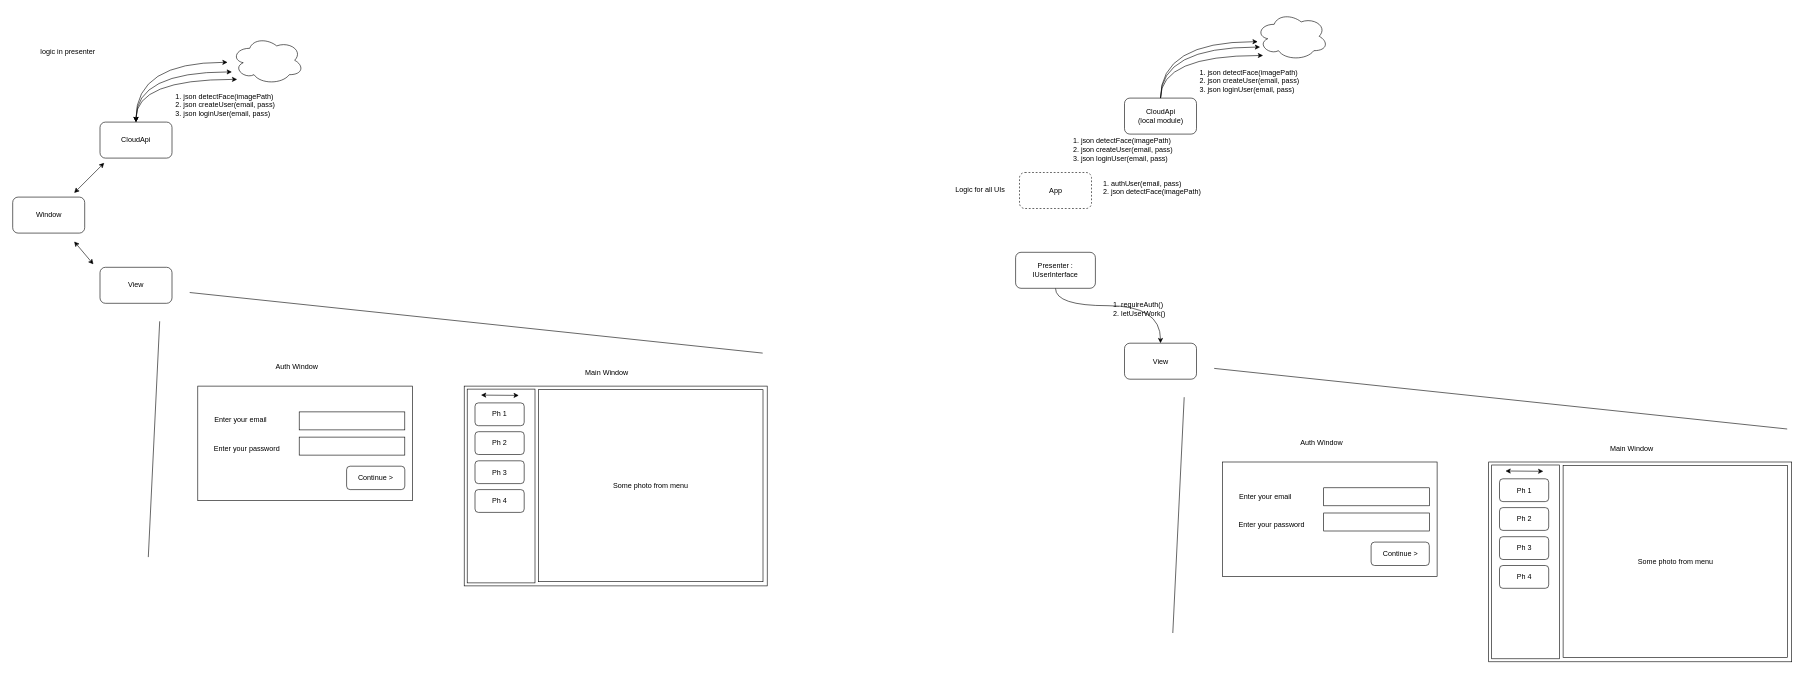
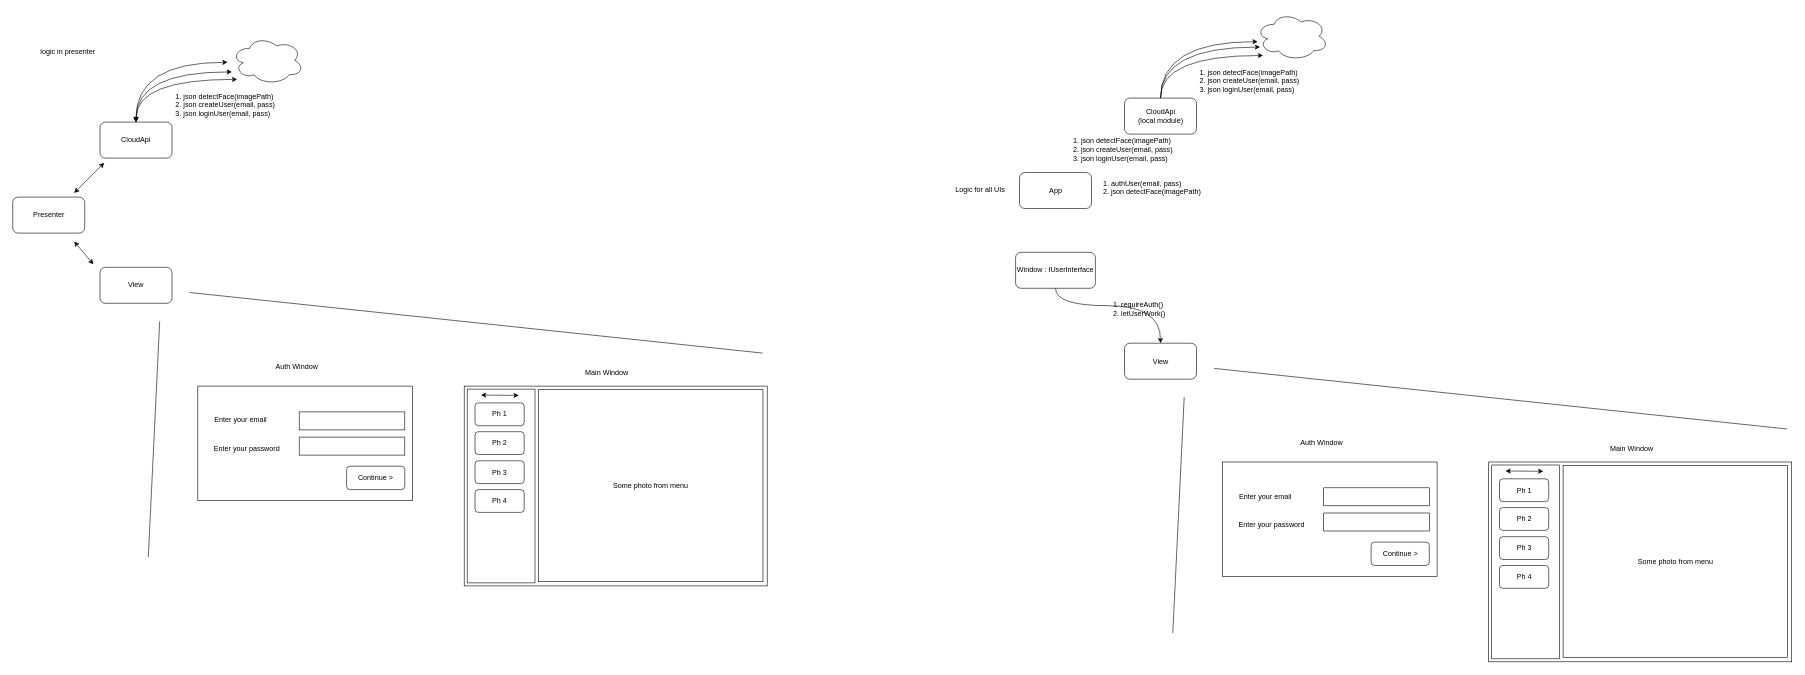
  <mxCell id="0" />
  <mxCell id="1" parent="0" />
- <mxCell id="2" value="App&lt;br&gt;" style="rounded=1;whiteSpace=wrap;html=1;dashed=1;" vertex="1" parent="1"><mxGeometry x="1698.5" y="287" width="120" height="60" as="geometry" /></mxCell>
+ <mxCell id="2" value="App&lt;br&gt;" style="rounded=1;whiteSpace=wrap;html=1;" vertex="1" parent="1"><mxGeometry x="1698.5" y="287" width="120" height="60" as="geometry" /></mxCell>
  <mxCell id="3" style="edgeStyle=orthogonalEdgeStyle;rounded=0;orthogonalLoop=1;jettySize=auto;html=1;curved=1;exitX=0.5;exitY=0;exitDx=0;exitDy=0;startArrow=none;startFill=0;" edge="1" parent="1" source="4"><mxGeometry relative="1" as="geometry"><mxPoint x="2095.5" y="69" as="targetPoint" /><Array as="points"><mxPoint x="1933.5" y="69" /></Array></mxGeometry></mxCell>
  <mxCell id="4" value="CloudApi&lt;br&gt;(local module)&lt;br&gt;" style="rounded=1;whiteSpace=wrap;html=1;" vertex="1" parent="1"><mxGeometry x="1873.5" y="163" width="120" height="60" as="geometry" /></mxCell>
  <mxCell id="5" value="View" style="rounded=1;whiteSpace=wrap;html=1;" vertex="1" parent="1"><mxGeometry x="1873.5" y="571.5" width="120" height="60" as="geometry" /></mxCell>
  <mxCell id="6" value="" style="rounded=0;whiteSpace=wrap;html=1;" vertex="1" parent="1"><mxGeometry x="2480.5" y="769.5" width="505" height="333" as="geometry" /></mxCell>
  <mxCell id="7" value="" style="rounded=0;whiteSpace=wrap;html=1;" vertex="1" parent="1"><mxGeometry x="2485.5" y="774.5" width="113" height="323" as="geometry" /></mxCell>
  <mxCell id="8" value="" style="endArrow=classic;startArrow=classic;html=1;" edge="1" parent="1"><mxGeometry width="50" height="50" relative="1" as="geometry"><mxPoint x="2508.5" y="784.5" as="sourcePoint" /><mxPoint x="2571.5" y="785" as="targetPoint" /></mxGeometry></mxCell>
  <mxCell id="9" value="Ph 1" style="rounded=1;whiteSpace=wrap;html=1;" vertex="1" parent="1"><mxGeometry x="2498.5" y="797.5" width="82" height="38" as="geometry" /></mxCell>
  <mxCell id="10" value="Ph 2" style="rounded=1;whiteSpace=wrap;html=1;" vertex="1" parent="1"><mxGeometry x="2498.5" y="845.5" width="82" height="38" as="geometry" /></mxCell>
  <mxCell id="11" value="Ph 3" style="rounded=1;whiteSpace=wrap;html=1;" vertex="1" parent="1"><mxGeometry x="2498.5" y="894" width="82" height="38" as="geometry" /></mxCell>
  <mxCell id="12" value="Ph 4" style="rounded=1;whiteSpace=wrap;html=1;" vertex="1" parent="1"><mxGeometry x="2498.5" y="942" width="82" height="38" as="geometry" /></mxCell>
  <mxCell id="13" value="Some photo from menu" style="rounded=0;whiteSpace=wrap;html=1;" vertex="1" parent="1"><mxGeometry x="2604.5" y="775.5" width="374" height="320" as="geometry" /></mxCell>
  <mxCell id="14" value="Main Window" style="text;html=1;resizable=0;points=[];autosize=1;align=left;verticalAlign=top;spacingTop=-4;" vertex="1" parent="1"><mxGeometry x="2680.5" y="737.5" width="82" height="14" as="geometry" /></mxCell>
  <mxCell id="15" value="" style="rounded=0;whiteSpace=wrap;html=1;" vertex="1" parent="1"><mxGeometry x="2036.5" y="769.5" width="358" height="191" as="geometry" /></mxCell>
  <mxCell id="16" value="Auth Window" style="text;html=1;resizable=0;points=[];autosize=1;align=left;verticalAlign=top;spacingTop=-4;" vertex="1" parent="1"><mxGeometry x="2164.5" y="727.5" width="81" height="14" as="geometry" /></mxCell>
  <mxCell id="17" value="Continue &amp;gt;" style="rounded=1;whiteSpace=wrap;html=1;" vertex="1" parent="1"><mxGeometry x="2284.5" y="903" width="97" height="39" as="geometry" /></mxCell>
  <mxCell id="18" value="Enter your email" style="text;html=1;strokeColor=none;fillColor=none;align=center;verticalAlign=middle;whiteSpace=wrap;rounded=0;" vertex="1" parent="1"><mxGeometry x="2051.5" y="816.5" width="113" height="20" as="geometry" /></mxCell>
  <mxCell id="19" value="Enter your password" style="text;html=1;strokeColor=none;fillColor=none;align=center;verticalAlign=middle;whiteSpace=wrap;rounded=0;" vertex="1" parent="1"><mxGeometry x="2057.5" y="864.5" width="122" height="20" as="geometry" /></mxCell>
  <mxCell id="20" value="" style="rounded=0;whiteSpace=wrap;html=1;" vertex="1" parent="1"><mxGeometry x="2205.5" y="812.5" width="176" height="30" as="geometry" /></mxCell>
  <mxCell id="21" value="" style="rounded=0;whiteSpace=wrap;html=1;" vertex="1" parent="1"><mxGeometry x="2205.5" y="854.5" width="176" height="30" as="geometry" /></mxCell>
  <mxCell id="22" value="" style="endArrow=none;html=1;" edge="1" parent="1"><mxGeometry width="50" height="50" relative="1" as="geometry"><mxPoint x="1954" y="1054.5" as="sourcePoint" /><mxPoint x="1973" y="661.5" as="targetPoint" /></mxGeometry></mxCell>
  <mxCell id="23" value="" style="endArrow=none;html=1;" edge="1" parent="1"><mxGeometry width="50" height="50" relative="1" as="geometry"><mxPoint x="2978" y="714.5" as="sourcePoint" /><mxPoint x="2023" y="613.5" as="targetPoint" /></mxGeometry></mxCell>
  <mxCell id="24" value="" style="ellipse;shape=cloud;whiteSpace=wrap;html=1;" vertex="1" parent="1"><mxGeometry x="2093" y="20" width="120" height="80" as="geometry" /></mxCell>
  <mxCell id="25" style="edgeStyle=orthogonalEdgeStyle;rounded=0;orthogonalLoop=1;jettySize=auto;html=1;curved=1;exitX=0.5;exitY=0;exitDx=0;exitDy=0;startArrow=none;startFill=0;" edge="1" parent="1" source="4"><mxGeometry relative="1" as="geometry"><mxPoint x="1937.5" y="207" as="sourcePoint" /><mxPoint x="2099.5" y="78" as="targetPoint" /><Array as="points"><mxPoint x="1933.5" y="78" /></Array></mxGeometry></mxCell>
  <mxCell id="26" style="edgeStyle=orthogonalEdgeStyle;rounded=0;orthogonalLoop=1;jettySize=auto;html=1;curved=1;exitX=0.5;exitY=0;exitDx=0;exitDy=0;startArrow=none;startFill=0;" edge="1" parent="1" source="4"><mxGeometry relative="1" as="geometry"><mxPoint x="1947.5" y="217" as="sourcePoint" /><mxPoint x="2104.5" y="92" as="targetPoint" /><Array as="points"><mxPoint x="1933.5" y="92" /></Array></mxGeometry></mxCell>
  <mxCell id="27" value="1. json detectFace(imagePath)&lt;br&gt;2. json createUser(email, pass)&lt;br&gt;3. json loginUser(email, pass)&lt;br&gt;" style="text;html=1;resizable=0;points=[];autosize=1;align=left;verticalAlign=top;spacingTop=-4;" vertex="1" parent="1"><mxGeometry x="1997" y="110.5" width="176" height="42" as="geometry" /></mxCell>
  <mxCell id="28" style="edgeStyle=orthogonalEdgeStyle;curved=1;rounded=0;orthogonalLoop=1;jettySize=auto;html=1;entryX=0.5;entryY=0;entryDx=0;entryDy=0;startArrow=none;startFill=0;" edge="1" parent="1" source="29" target="5"><mxGeometry relative="1" as="geometry"><Array as="points"><mxPoint x="1758" y="509" /><mxPoint x="1934" y="509" /></Array></mxGeometry></mxCell>
- <mxCell id="29" value="Presenter : IUserInterface" style="rounded=1;whiteSpace=wrap;html=1;" vertex="1" parent="1"><mxGeometry x="1692" y="420" width="133" height="60" as="geometry" /></mxCell>
+ <mxCell id="29" value="Window : IUserInterface" style="rounded=1;whiteSpace=wrap;html=1;" vertex="1" parent="1"><mxGeometry x="1692" y="420" width="133" height="60" as="geometry" /></mxCell>
  <mxCell id="30" style="edgeStyle=orthogonalEdgeStyle;curved=1;rounded=0;orthogonalLoop=1;jettySize=auto;html=1;startArrow=classic;startFill=1;" edge="1" parent="1" source="33"><mxGeometry relative="1" as="geometry"><mxPoint x="394.6" y="131.8" as="targetPoint" /><Array as="points"><mxPoint x="226" y="132" /></Array></mxGeometry></mxCell>
  <mxCell id="31" style="edgeStyle=orthogonalEdgeStyle;curved=1;rounded=0;orthogonalLoop=1;jettySize=auto;html=1;startArrow=classic;startFill=1;" edge="1" parent="1" source="33"><mxGeometry relative="1" as="geometry"><mxPoint x="385.8" y="119.4" as="targetPoint" /><Array as="points"><mxPoint x="226" y="119" /></Array></mxGeometry></mxCell>
  <mxCell id="32" style="edgeStyle=orthogonalEdgeStyle;curved=1;rounded=0;orthogonalLoop=1;jettySize=auto;html=1;startArrow=classic;startFill=1;" edge="1" parent="1" source="33"><mxGeometry relative="1" as="geometry"><mxPoint x="378.6" y="103.4" as="targetPoint" /><Array as="points"><mxPoint x="226" y="103" /></Array></mxGeometry></mxCell>
  <mxCell id="33" value="CloudApi" style="rounded=1;whiteSpace=wrap;html=1;" vertex="1" parent="1"><mxGeometry x="166" y="203" width="120" height="60" as="geometry" /></mxCell>
  <mxCell id="34" value="View" style="rounded=1;whiteSpace=wrap;html=1;" vertex="1" parent="1"><mxGeometry x="166" y="445" width="120" height="60" as="geometry" /></mxCell>
  <mxCell id="35" value="" style="rounded=0;whiteSpace=wrap;html=1;" vertex="1" parent="1"><mxGeometry x="773" y="643" width="505" height="333" as="geometry" /></mxCell>
  <mxCell id="36" value="" style="rounded=0;whiteSpace=wrap;html=1;" vertex="1" parent="1"><mxGeometry x="778" y="648" width="113" height="323" as="geometry" /></mxCell>
  <mxCell id="37" value="" style="endArrow=classic;startArrow=classic;html=1;" edge="1" parent="1"><mxGeometry width="50" height="50" relative="1" as="geometry"><mxPoint x="801" y="658" as="sourcePoint" /><mxPoint x="864" y="658.5" as="targetPoint" /></mxGeometry></mxCell>
  <mxCell id="38" value="Ph 1" style="rounded=1;whiteSpace=wrap;html=1;" vertex="1" parent="1"><mxGeometry x="791" y="671" width="82" height="38" as="geometry" /></mxCell>
  <mxCell id="39" value="Ph 2" style="rounded=1;whiteSpace=wrap;html=1;" vertex="1" parent="1"><mxGeometry x="791" y="719" width="82" height="38" as="geometry" /></mxCell>
  <mxCell id="40" value="Ph 3" style="rounded=1;whiteSpace=wrap;html=1;" vertex="1" parent="1"><mxGeometry x="791" y="767.5" width="82" height="38" as="geometry" /></mxCell>
  <mxCell id="41" value="Ph 4" style="rounded=1;whiteSpace=wrap;html=1;" vertex="1" parent="1"><mxGeometry x="791" y="815.5" width="82" height="38" as="geometry" /></mxCell>
  <mxCell id="42" value="Some photo from menu" style="rounded=0;whiteSpace=wrap;html=1;" vertex="1" parent="1"><mxGeometry x="897" y="649" width="374" height="320" as="geometry" /></mxCell>
  <mxCell id="43" value="Main Window" style="text;html=1;resizable=0;points=[];autosize=1;align=left;verticalAlign=top;spacingTop=-4;" vertex="1" parent="1"><mxGeometry x="973" y="611" width="82" height="14" as="geometry" /></mxCell>
  <mxCell id="44" value="" style="rounded=0;whiteSpace=wrap;html=1;" vertex="1" parent="1"><mxGeometry x="329" y="643" width="358" height="191" as="geometry" /></mxCell>
  <mxCell id="45" value="Auth Window" style="text;html=1;resizable=0;points=[];autosize=1;align=left;verticalAlign=top;spacingTop=-4;" vertex="1" parent="1"><mxGeometry x="457" y="601" width="81" height="14" as="geometry" /></mxCell>
  <mxCell id="46" value="Continue &amp;gt;" style="rounded=1;whiteSpace=wrap;html=1;" vertex="1" parent="1"><mxGeometry x="577" y="776.5" width="97" height="39" as="geometry" /></mxCell>
  <mxCell id="47" value="Enter your email" style="text;html=1;strokeColor=none;fillColor=none;align=center;verticalAlign=middle;whiteSpace=wrap;rounded=0;" vertex="1" parent="1"><mxGeometry x="344" y="690" width="113" height="20" as="geometry" /></mxCell>
  <mxCell id="48" value="Enter your password" style="text;html=1;strokeColor=none;fillColor=none;align=center;verticalAlign=middle;whiteSpace=wrap;rounded=0;" vertex="1" parent="1"><mxGeometry x="350" y="738" width="122" height="20" as="geometry" /></mxCell>
  <mxCell id="49" value="" style="rounded=0;whiteSpace=wrap;html=1;" vertex="1" parent="1"><mxGeometry x="498" y="686" width="176" height="30" as="geometry" /></mxCell>
  <mxCell id="50" value="" style="rounded=0;whiteSpace=wrap;html=1;" vertex="1" parent="1"><mxGeometry x="498" y="728" width="176" height="30" as="geometry" /></mxCell>
  <mxCell id="51" value="" style="endArrow=none;html=1;" edge="1" parent="1"><mxGeometry width="50" height="50" relative="1" as="geometry"><mxPoint x="246.5" y="928" as="sourcePoint" /><mxPoint x="265.5" y="535" as="targetPoint" /></mxGeometry></mxCell>
  <mxCell id="52" value="" style="endArrow=none;html=1;" edge="1" parent="1"><mxGeometry width="50" height="50" relative="1" as="geometry"><mxPoint x="1270.5" y="588" as="sourcePoint" /><mxPoint x="315.5" y="487" as="targetPoint" /></mxGeometry></mxCell>
  <mxCell id="53" value="" style="ellipse;shape=cloud;whiteSpace=wrap;html=1;" vertex="1" parent="1"><mxGeometry x="385.5" y="60" width="120" height="80" as="geometry" /></mxCell>
  <mxCell id="54" value="1. json detectFace(imagePath)&lt;br&gt;2. json createUser(email, pass)&lt;br&gt;3. json loginUser(email, pass)&lt;br&gt;" style="text;html=1;resizable=0;points=[];autosize=1;align=left;verticalAlign=top;spacingTop=-4;" vertex="1" parent="1"><mxGeometry x="289.5" y="150.5" width="176" height="42" as="geometry" /></mxCell>
- <mxCell id="55" value="Window" style="rounded=1;whiteSpace=wrap;html=1;" vertex="1" parent="1"><mxGeometry x="20.5" y="328" width="120" height="60" as="geometry" /></mxCell>
+ <mxCell id="55" value="Presenter" style="rounded=1;whiteSpace=wrap;html=1;" vertex="1" parent="1"><mxGeometry x="20.5" y="328" width="120" height="60" as="geometry" /></mxCell>
  <mxCell id="56" value="logic in presenter" style="text;html=1;resizable=0;points=[];autosize=1;align=left;verticalAlign=top;spacingTop=-4;" vertex="1" parent="1"><mxGeometry x="65" y="76" width="101" height="14" as="geometry" /></mxCell>
  <mxCell id="57" value="" style="endArrow=classic;startArrow=classic;html=1;" edge="1" parent="1"><mxGeometry width="50" height="50" relative="1" as="geometry"><mxPoint x="123" y="321" as="sourcePoint" /><mxPoint x="173" y="271" as="targetPoint" /></mxGeometry></mxCell>
  <mxCell id="58" value="" style="endArrow=classic;startArrow=classic;html=1;" edge="1" parent="1"><mxGeometry width="50" height="50" relative="1" as="geometry"><mxPoint x="123" y="402" as="sourcePoint" /><mxPoint x="155" y="440" as="targetPoint" /></mxGeometry></mxCell>
  <mxCell id="59" value="1. authUser(email, pass)&lt;br&gt;2. json detectFace(imagePath)&lt;br&gt;" style="text;html=1;resizable=0;points=[];autosize=1;align=left;verticalAlign=top;spacingTop=-4;" vertex="1" parent="1"><mxGeometry x="1836" y="296" width="173" height="28" as="geometry" /></mxCell>
  <mxCell id="60" value="&lt;span&gt;Logic for all UIs&lt;/span&gt;" style="text;html=1;resizable=0;points=[];autosize=1;align=left;verticalAlign=top;spacingTop=-4;" vertex="1" parent="1"><mxGeometry x="1590" y="306" width="93" height="14" as="geometry" /></mxCell>
  <mxCell id="61" value="1. requireAuth()&lt;br&gt;2. letUserWork()&lt;br&gt;" style="text;html=1;resizable=0;points=[];autosize=1;align=left;verticalAlign=top;spacingTop=-4;" vertex="1" parent="1"><mxGeometry x="1853" y="498" width="97" height="28" as="geometry" /></mxCell>
  <mxCell id="62" value="1. json detectFace(imagePath)&lt;br&gt;2. json createUser(email, pass)&lt;br&gt;3. json loginUser(email, pass)&lt;br&gt;" style="text;html=1;resizable=0;points=[];autosize=1;align=left;verticalAlign=top;spacingTop=-4;" vertex="1" parent="1"><mxGeometry x="1785.5" y="225" width="176" height="42" as="geometry" /></mxCell>
